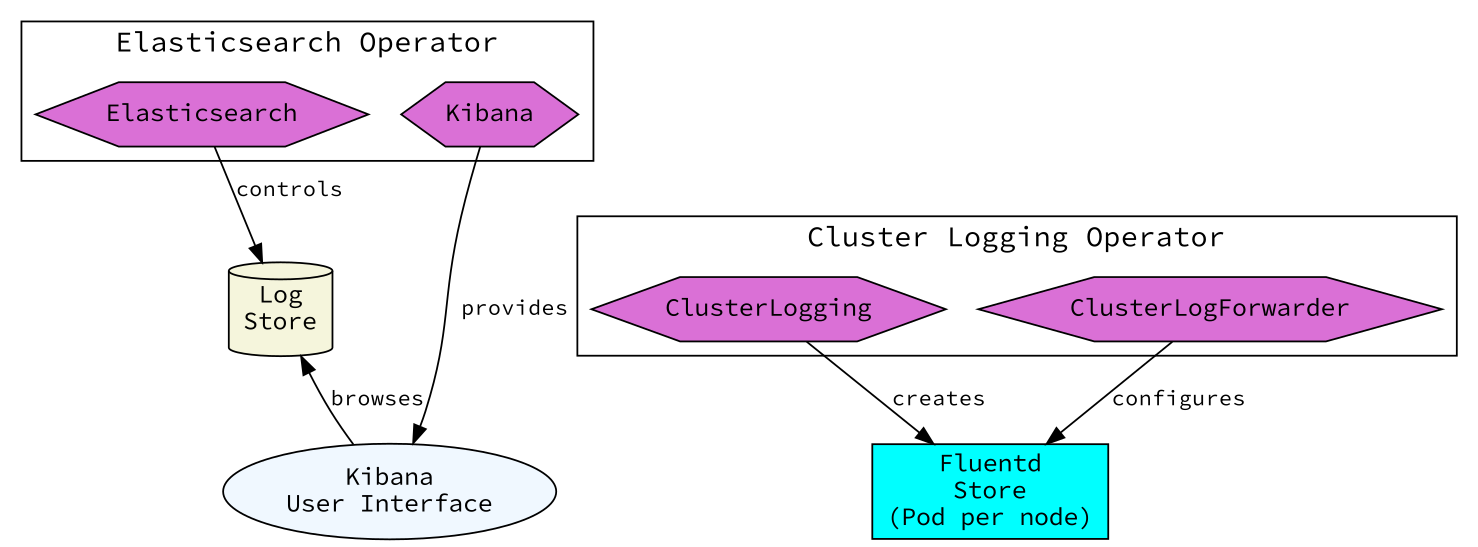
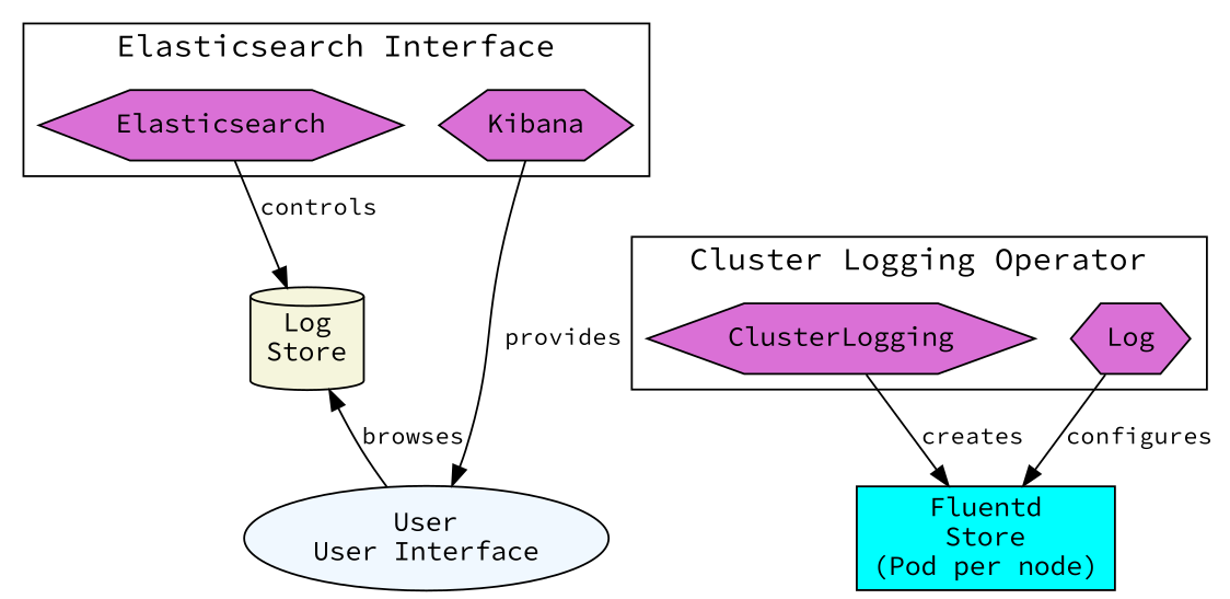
  digraph {
    fontname="Source Code Pro"
    fontsize=16
    rankdir=TD
    node [fillcolor=orchid fontname="Source Code Pro" fontsize=14 shape=hexagon style=filled]
    edge [fontname="Source Code Pro" fontsize=12]
-   n1 [fillcolor=aliceblue label="Kibana\nUser Interface" shape=oval]
+   n1 [fillcolor=aliceblue label="User\nUser Interface" shape=oval]
    n2 [label=ClusterLogging]
-   n3 [label=ClusterLogForwarder]
+   n3 [label=Log]
    n4 [label=Elasticsearch]
    n5 [label=Kibana]
    n6 [fillcolor=beige label="Log\nStore" shape=cylinder]
    n7 [fillcolor=cyan label="Fluentd\nStore\n(Pod per node)" shape=box]
    subgraph sub_1 {
      rank=max
      n1
    }
    subgraph cluster_2 {
      label="Cluster Logging Operator"
      n2
      n3
    }
    subgraph cluster_3 {
-     label="Elasticsearch Operator"
+     label="Elasticsearch Interface"
      n4
      n5
    }
    n1 -> n6 [label=browses]
    n2 -> n7 [label=creates]
    n3 -> n7 [label=configures]
    n4 -> n6 [label=controls]
    n5 -> n1 [label=provides]
  }
